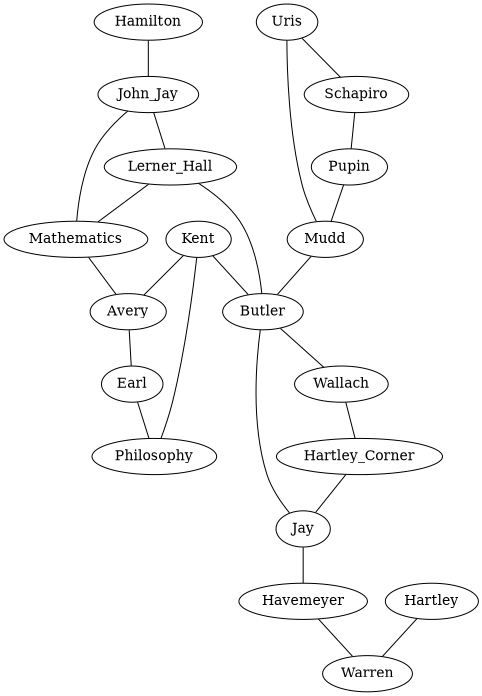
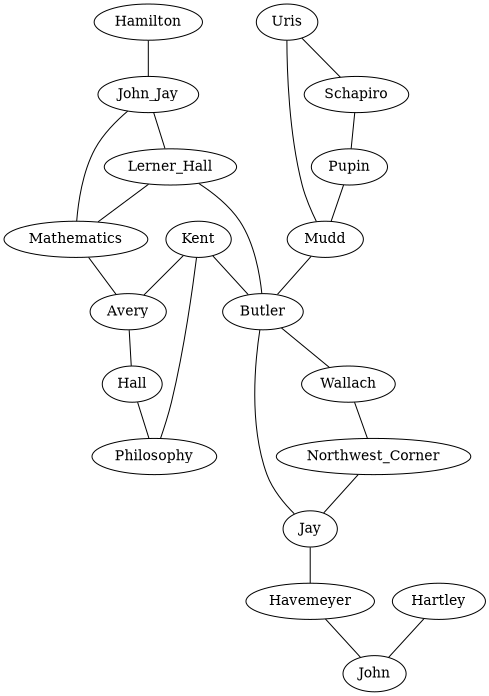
  graph {
    Uris
    Schapiro
    Pupin
    Mudd
    Butler
    Wallach
-   Northwest_Corner [label=Hartley_Corner]
+   Northwest_Corner
    Avery
-   Earl
+   Earl [label=Hall]
    Philosophy
    Kent
    Mathematics
    Hamilton
    John_Jay
    Lerner_Hall
    n16 [label=Jay]
    Havemeyer
-   Warren
+   Warren [label=John]
    Hartley
    Uris -- Schapiro
    Schapiro -- Pupin
    Pupin -- Mudd
    Mudd -- Uris
    Mudd -- Butler
    Butler -- Wallach
    Wallach -- Northwest_Corner
    Northwest_Corner -- n16
    Avery -- Earl
    Earl -- Philosophy
    Philosophy -- Kent
    Kent -- Butler
    Kent -- Avery
    Mathematics -- Avery
    Hamilton -- John_Jay
    John_Jay -- Mathematics
    John_Jay -- Lerner_Hall
    Lerner_Hall -- Butler
    Lerner_Hall -- Mathematics
    n16 -- Butler
    n16 -- Havemeyer
    Havemeyer -- Warren
    Hartley -- Warren
  }
